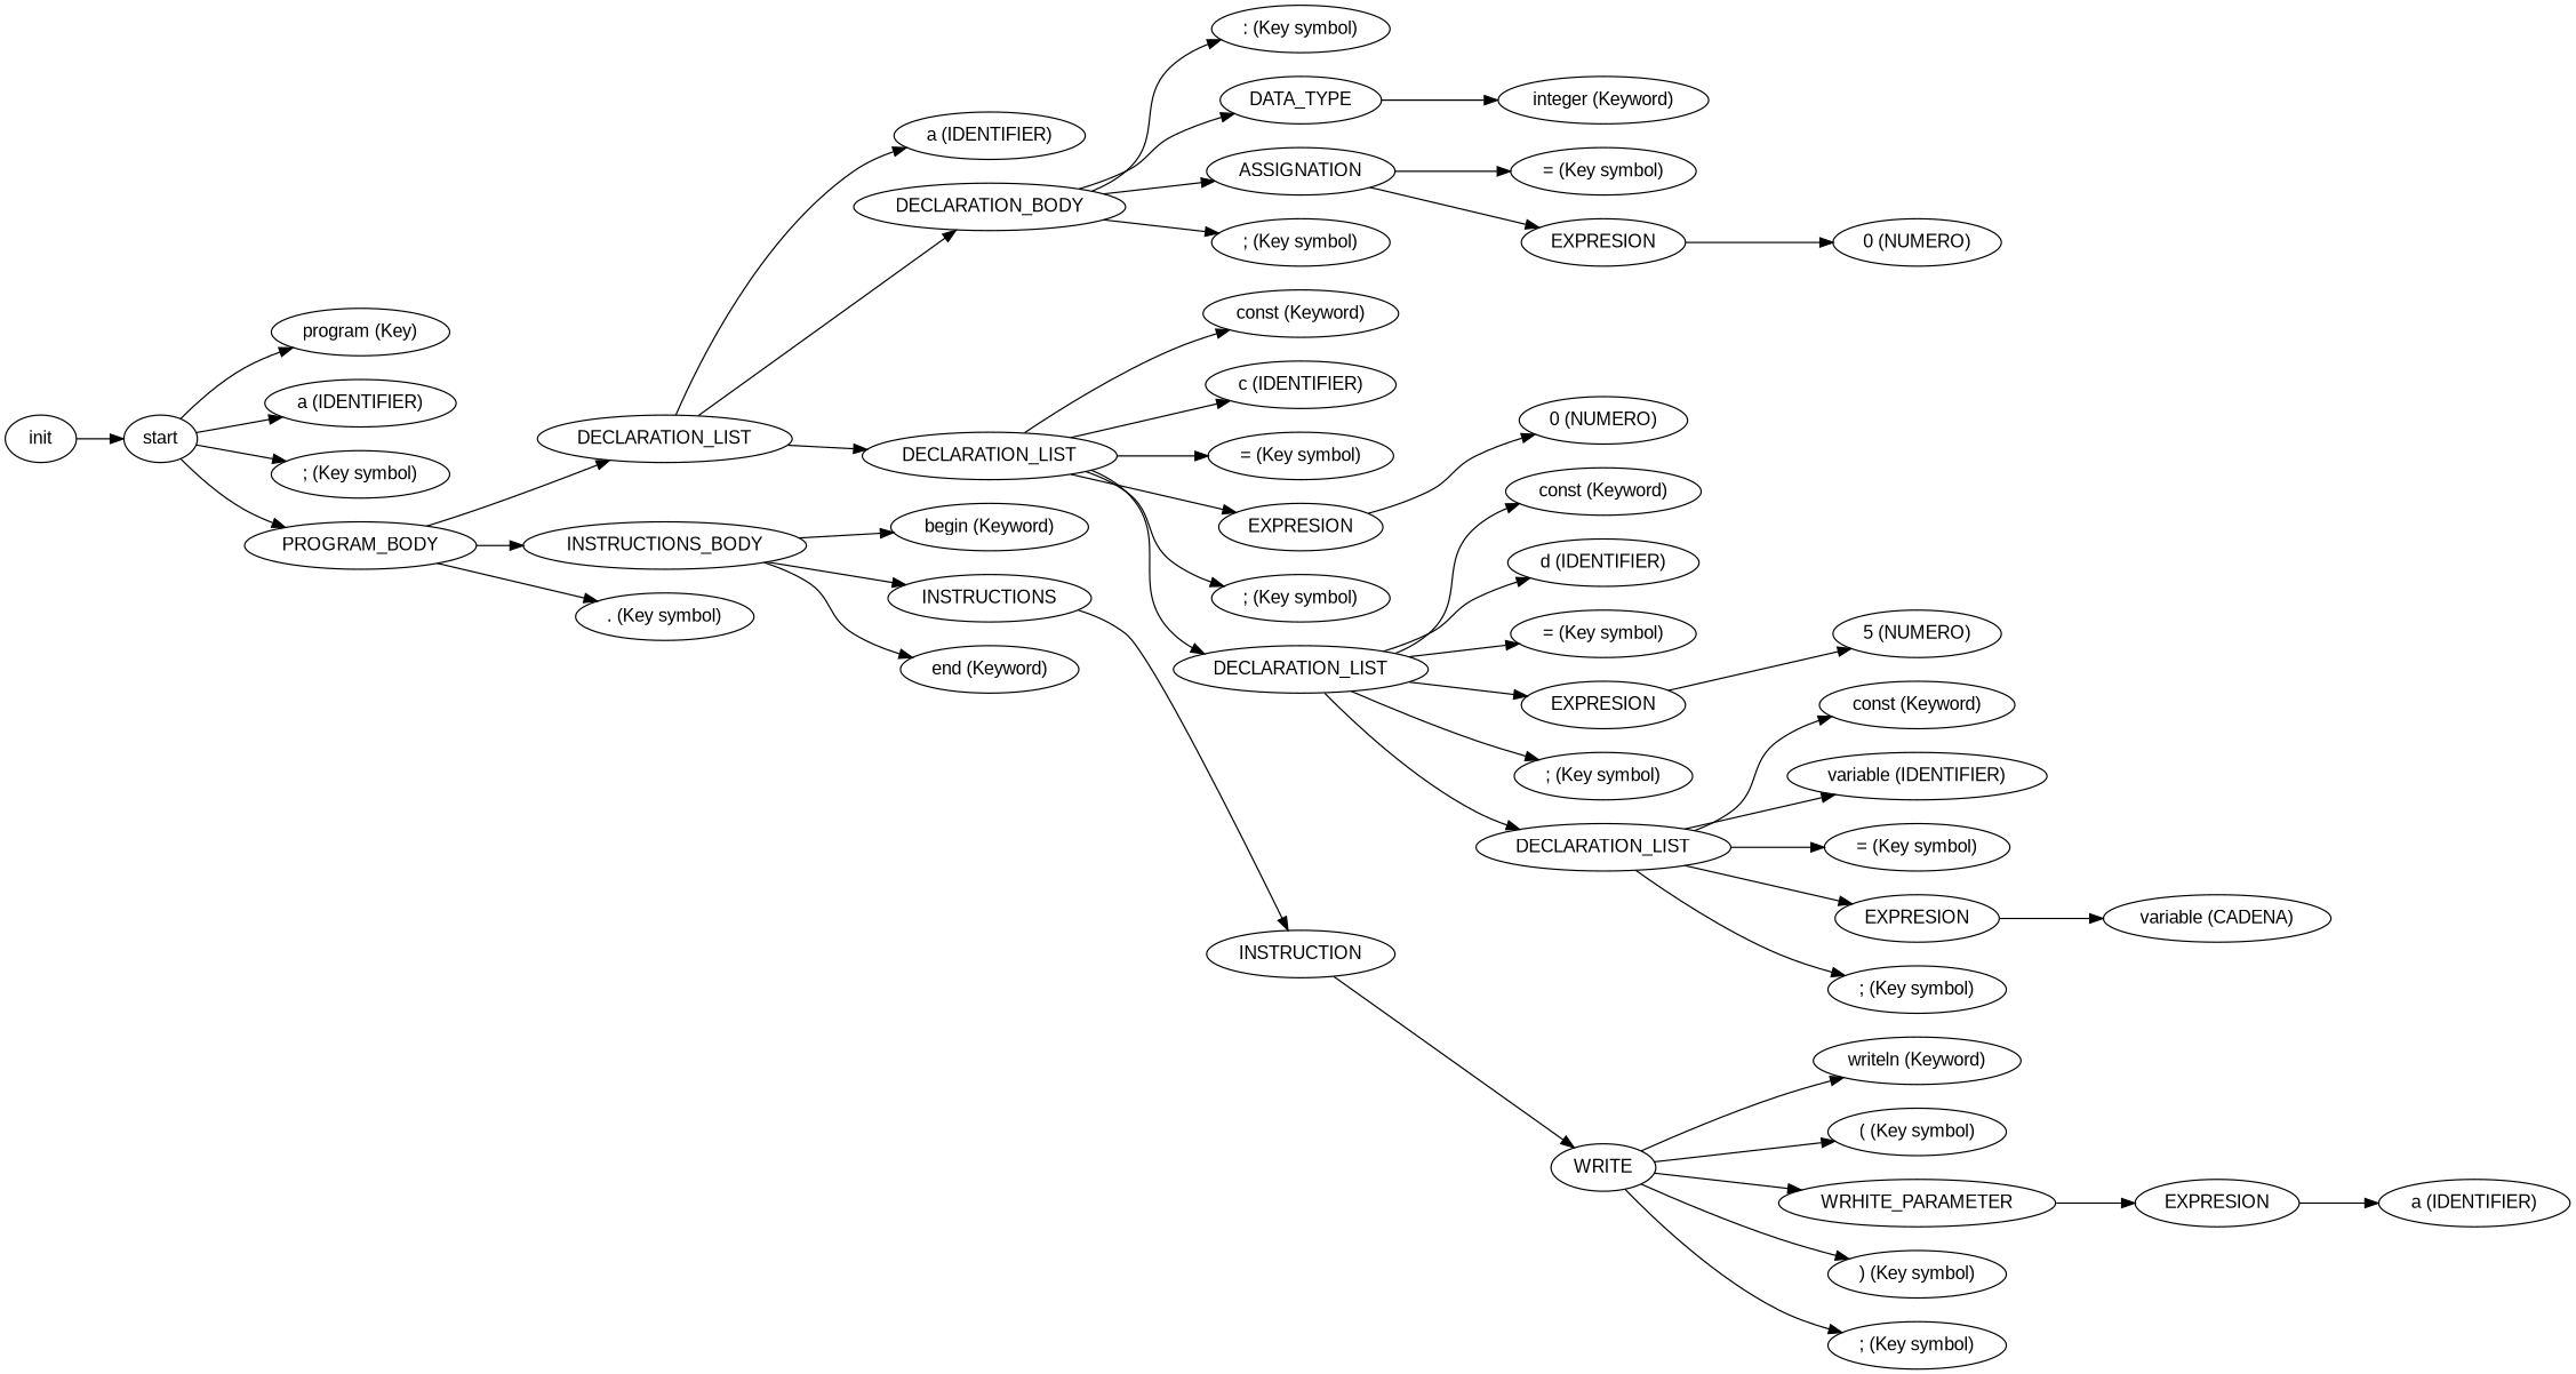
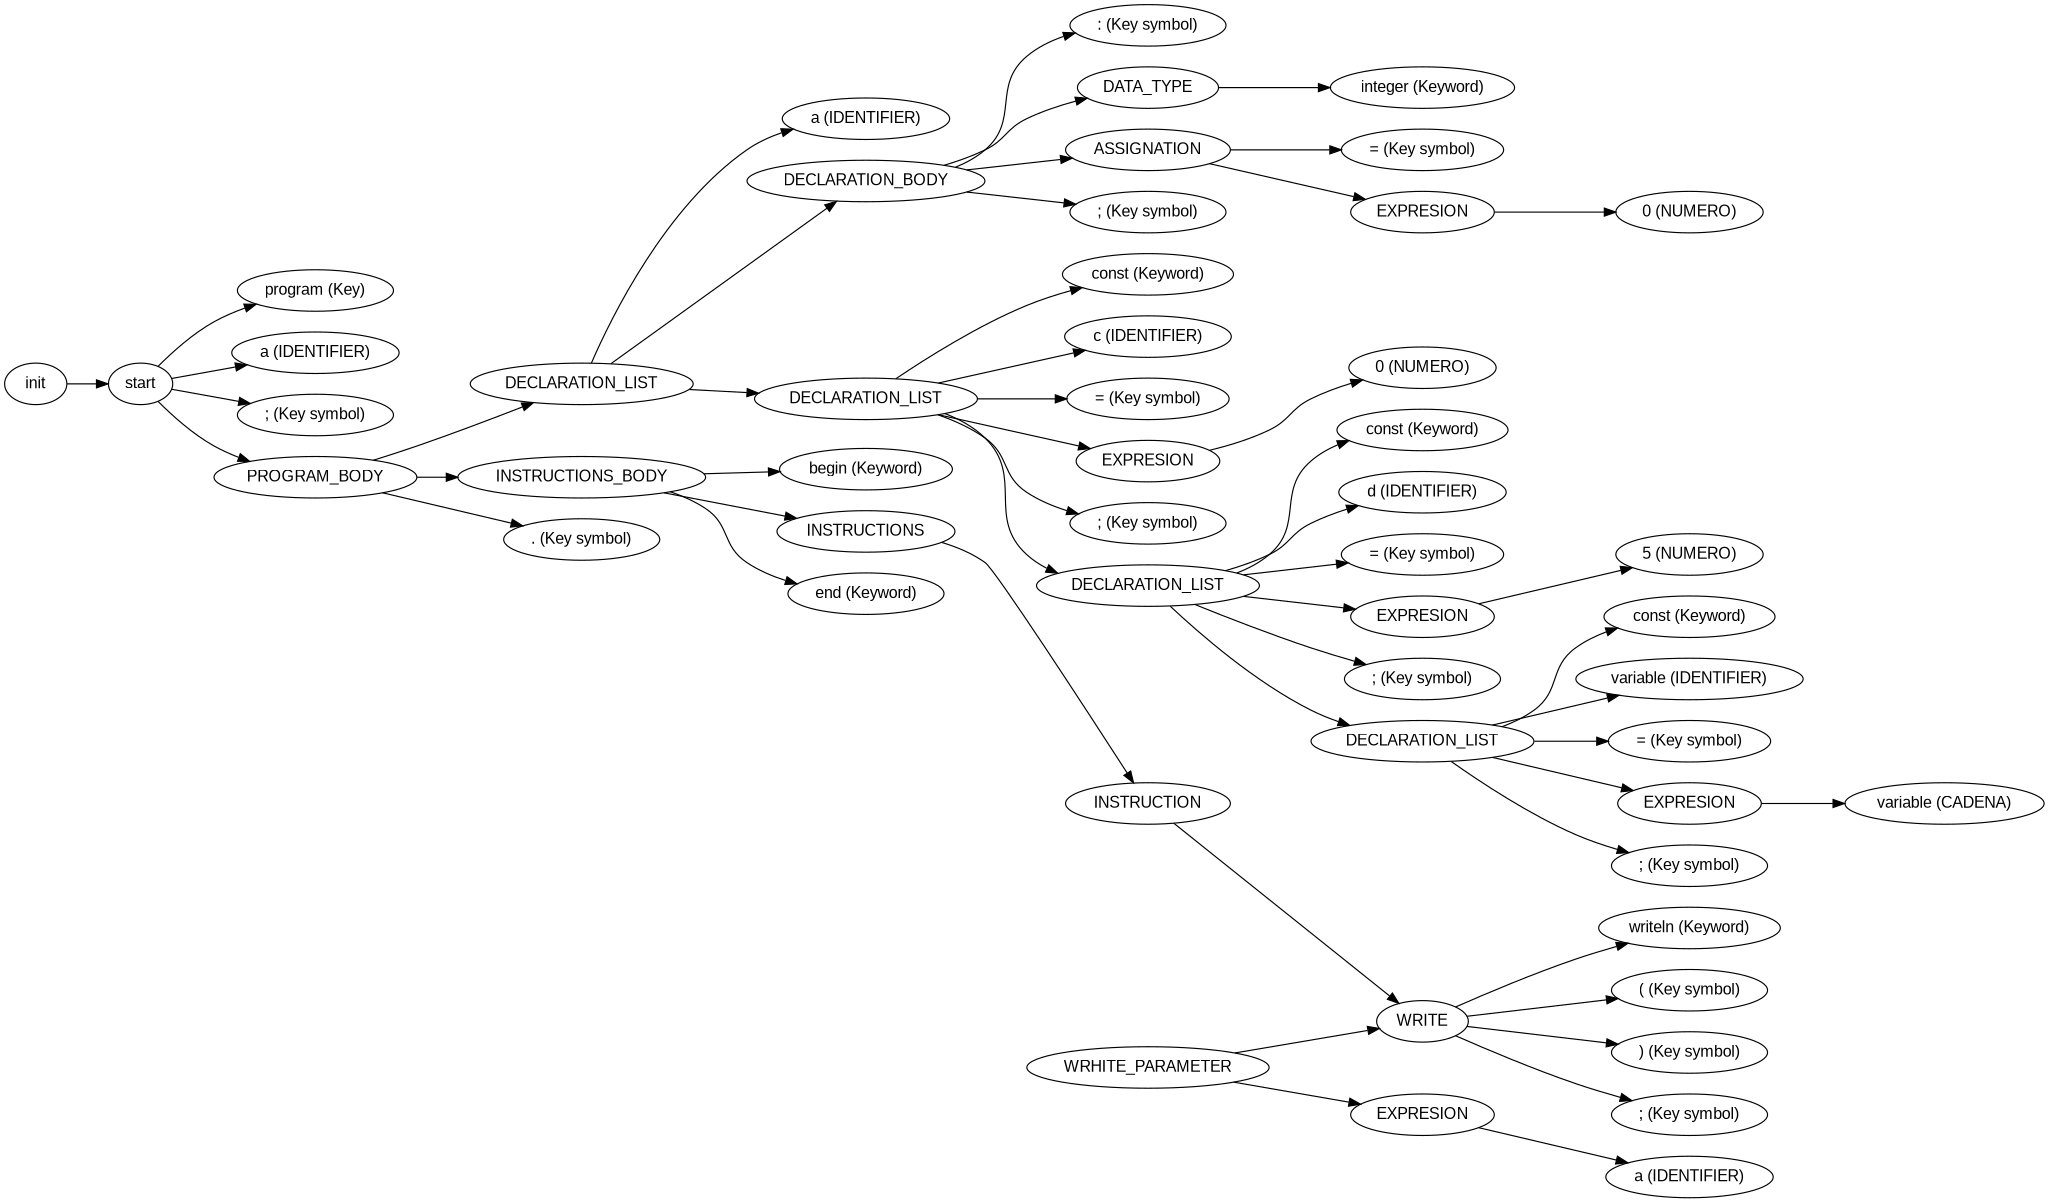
  digraph {
    fontname="Liberation Sans"
    rankdir=LR
    node [fontname="Liberation Sans"]
    edge [fontname="Liberation Sans"]
    n1 [label=init]
    n2 [label=start]
    n3 [label="program (Key)"]
    n4 [label="a (IDENTIFIER)"]
    n5 [label="; (Key symbol)"]
    n6 [label=PROGRAM_BODY]
    n7 [label=DECLARATION_LIST]
    n8 [label=INSTRUCTIONS_BODY]
    n9 [label=". (Key symbol)"]
    n10 [label="a (IDENTIFIER)"]
    n11 [label=DECLARATION_BODY]
    n12 [label=DECLARATION_LIST]
    n13 [label="begin (Keyword)"]
    n14 [label=INSTRUCTIONS]
    n15 [label="end (Keyword)"]
    n16 [label=": (Key symbol)"]
    n17 [label=DATA_TYPE]
    n18 [label=ASSIGNATION]
    n19 [label="; (Key symbol)"]
    n20 [label="const (Keyword)"]
    n21 [label="c (IDENTIFIER)"]
    n22 [label="= (Key symbol)"]
    n23 [label=EXPRESION]
    n24 [label="; (Key symbol)"]
    n25 [label=DECLARATION_LIST]
    n26 [label="integer (Keyword)"]
    n27 [label="= (Key symbol)"]
    n28 [label=EXPRESION]
    n29 [label="0 (NUMERO)"]
    n30 [label="0 (NUMERO)"]
    n31 [label="const (Keyword)"]
    n32 [label="d (IDENTIFIER)"]
    n33 [label="= (Key symbol)"]
    n34 [label=EXPRESION]
    n35 [label="; (Key symbol)"]
    n36 [label=DECLARATION_LIST]
    n37 [label="5 (NUMERO)"]
    n38 [label="const (Keyword)"]
    n39 [label="variable (IDENTIFIER)"]
    n40 [label="= (Key symbol)"]
    n41 [label=EXPRESION]
    n42 [label="; (Key symbol)"]
    n43 [label="variable (CADENA)"]
    n44 [label=INSTRUCTION]
    n45 [label=WRITE]
    n46 [label="writeln (Keyword)"]
    n47 [label="( (Key symbol)"]
    n48 [label=WRHITE_PARAMETER]
    n49 [label=") (Key symbol)"]
    n50 [label="; (Key symbol)"]
    n51 [label=EXPRESION]
    n52 [label="a (IDENTIFIER)"]
    n1 -> n2
    n2 -> n3
    n2 -> n4
    n2 -> n5
    n2 -> n6
    n6 -> n7
    n6 -> n8
    n6 -> n9
    n7 -> n10
    n7 -> n11
    n7 -> n12
    n8 -> n13
    n8 -> n14
    n8 -> n15
    n11 -> n16
    n11 -> n17
    n11 -> n18
    n11 -> n19
    n12 -> n20
    n12 -> n21
    n12 -> n22
    n12 -> n23
    n12 -> n24
    n12 -> n25
    n14 -> n44
    n17 -> n26
    n18 -> n27
    n18 -> n28
    n23 -> n30
    n25 -> n31
    n25 -> n32
    n25 -> n33
    n25 -> n34
    n25 -> n35
    n25 -> n36
    n28 -> n29
    n34 -> n37
    n36 -> n38
    n36 -> n39
    n36 -> n40
    n36 -> n41
    n36 -> n42
    n41 -> n43
    n44 -> n45
    n45 -> n46
    n45 -> n47
-   n45 -> n48
+   n48 -> n45
    n45 -> n49
    n45 -> n50
    n48 -> n51
    n51 -> n52
  }
